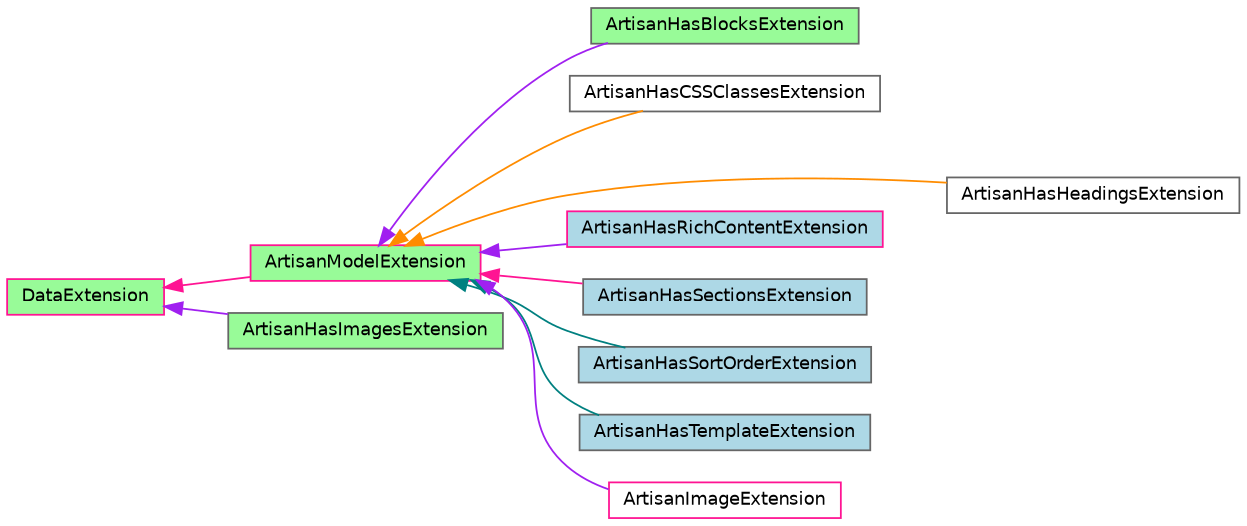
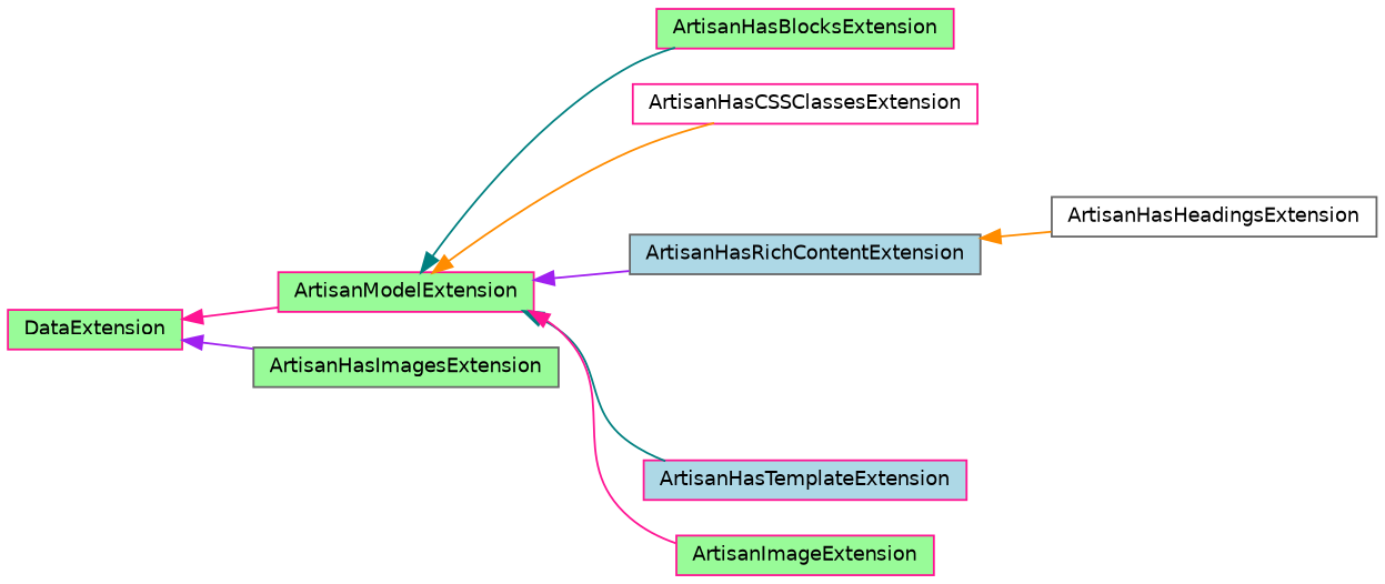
  digraph {
    rankdir=LR
    node [color=deeppink fillcolor=palegreen fontname=Helvetica fontsize=10 shape=record style=filled]
    edge [color=purple dir=back fontname=Helvetica fontsize=10 labelfontname=Helvetica labelfontsize=10 style=solid]
    n1 [fontcolor=black height=0.2 label=ArtisanModelExtension width=0.4]
-   n2 [color=gray40 height=0.2 label=ArtisanHasBlocksExtension width=0.4]
-   n3 [color=gray40 fillcolor=white height=0.2 label=ArtisanHasCSSClassesExtension width=0.4]
+   n2 [height=0.2 label=ArtisanHasBlocksExtension width=0.4]
+   n3 [fillcolor=white height=0.2 label=ArtisanHasCSSClassesExtension width=0.4]
    n4 [color=gray40 fillcolor=white height=0.2 label=ArtisanHasHeadingsExtension width=0.4]
-   n5 [fillcolor=lightblue height=0.2 label=ArtisanHasRichContentExtension width=0.4]
-   n6 [color=gray40 fillcolor=lightblue height=0.2 label=ArtisanHasSectionsExtension width=0.4]
-   n7 [color=gray40 fillcolor=lightblue height=0.2 label=ArtisanHasSortOrderExtension width=0.4]
-   n8 [color=gray40 fillcolor=lightblue height=0.2 label=ArtisanHasTemplateExtension width=0.4]
-   n9 [fillcolor=white height=0.2 label=ArtisanImageExtension width=0.4]
+   n5 [color=gray40 fillcolor=lightblue height=0.2 label=ArtisanHasRichContentExtension width=0.4]
+   n8 [fillcolor=lightblue height=0.2 label=ArtisanHasTemplateExtension width=0.4]
+   n9 [height=0.2 label=ArtisanImageExtension width=0.4]
    n10 [color=gray40 height=0.2 label=ArtisanHasImagesExtension width=0.4]
    n11 [height=0.2 label=DataExtension width=0.4]
-   n1 -> n2
+   n1 -> n2 [color=teal]
    n1 -> n3 [color=darkorange]
-   n1 -> n4 [color=darkorange]
+   n5 -> n4 [color=darkorange]
    n1 -> n5
-   n1 -> n6 [color=deeppink]
-   n1 -> n7 [color=teal]
    n1 -> n8 [color=teal]
-   n1 -> n9
+   n1 -> n9 [color=deeppink]
    n11 -> n1 [color=deeppink]
    n11 -> n10
  }
